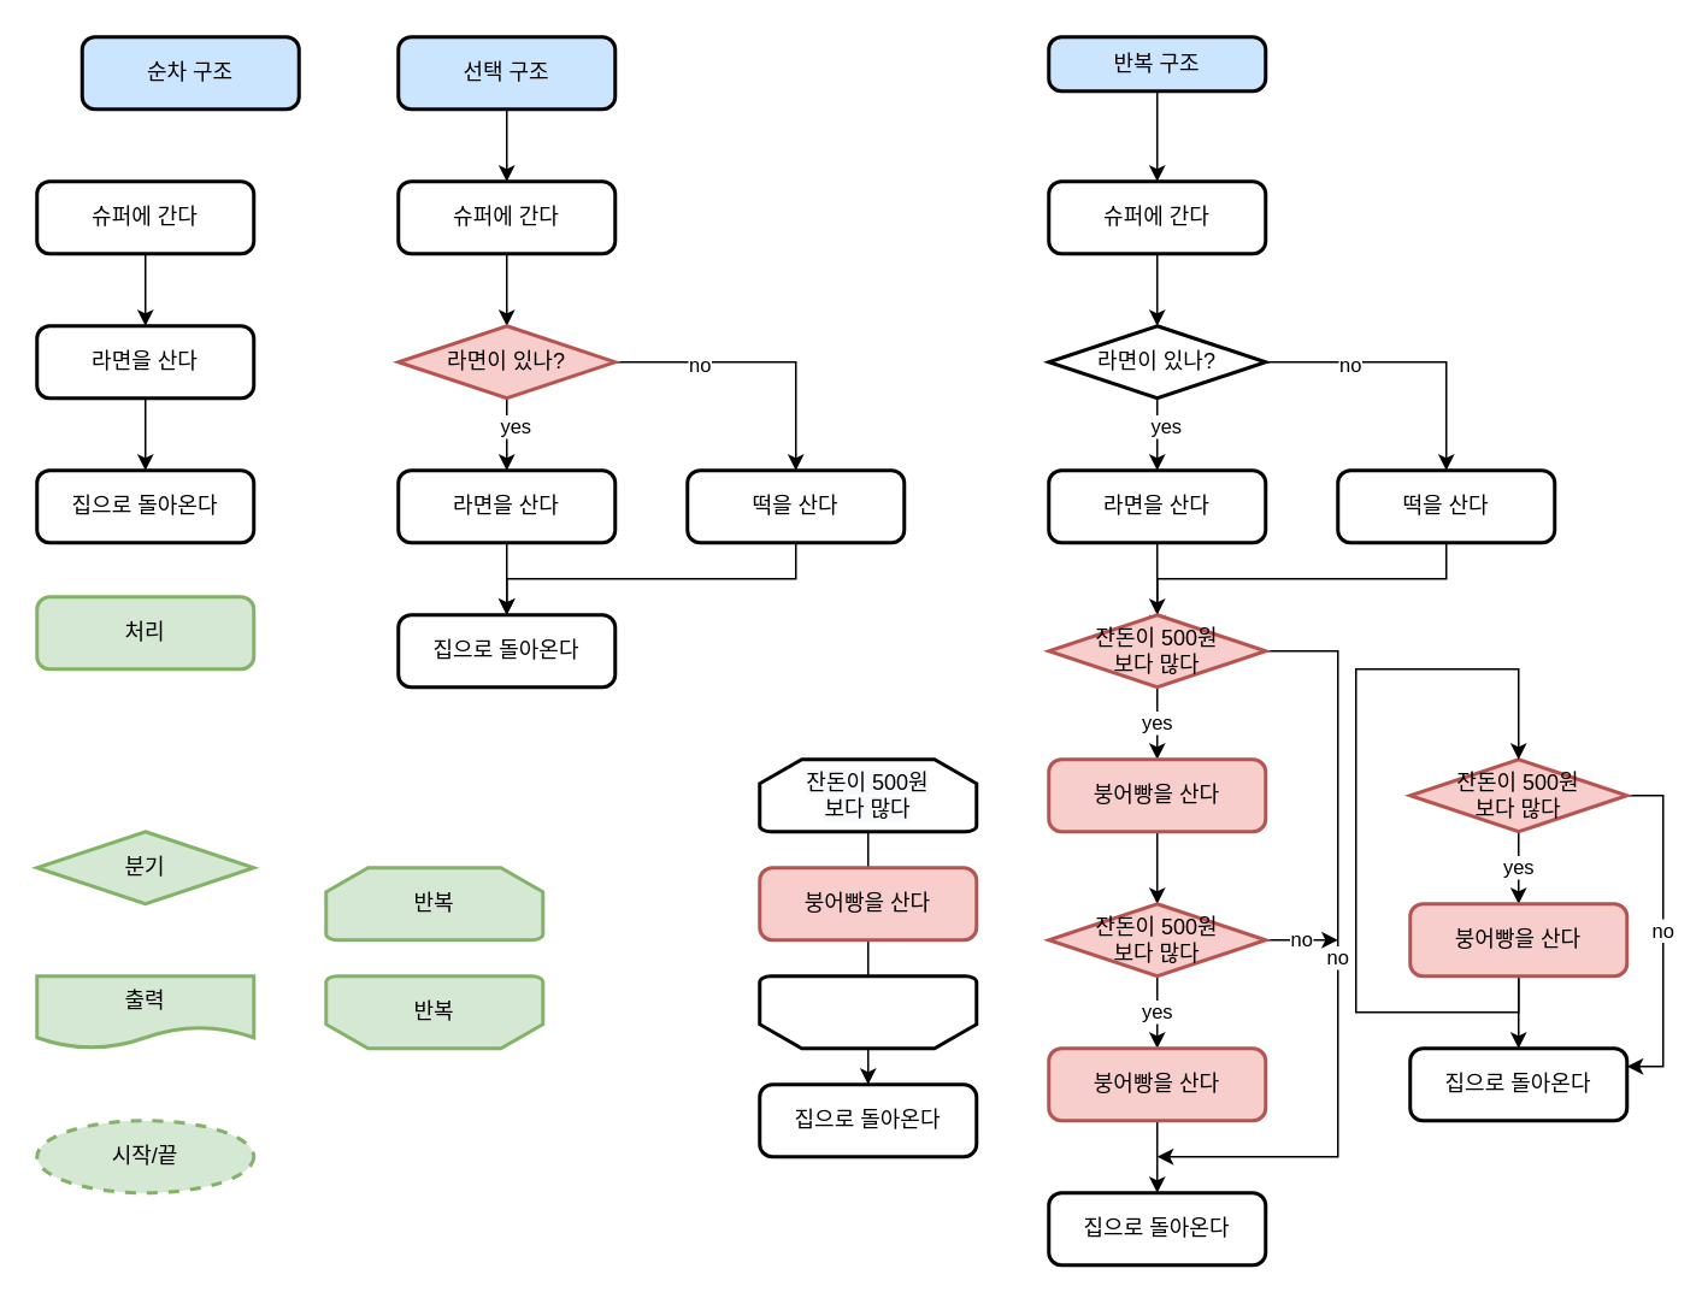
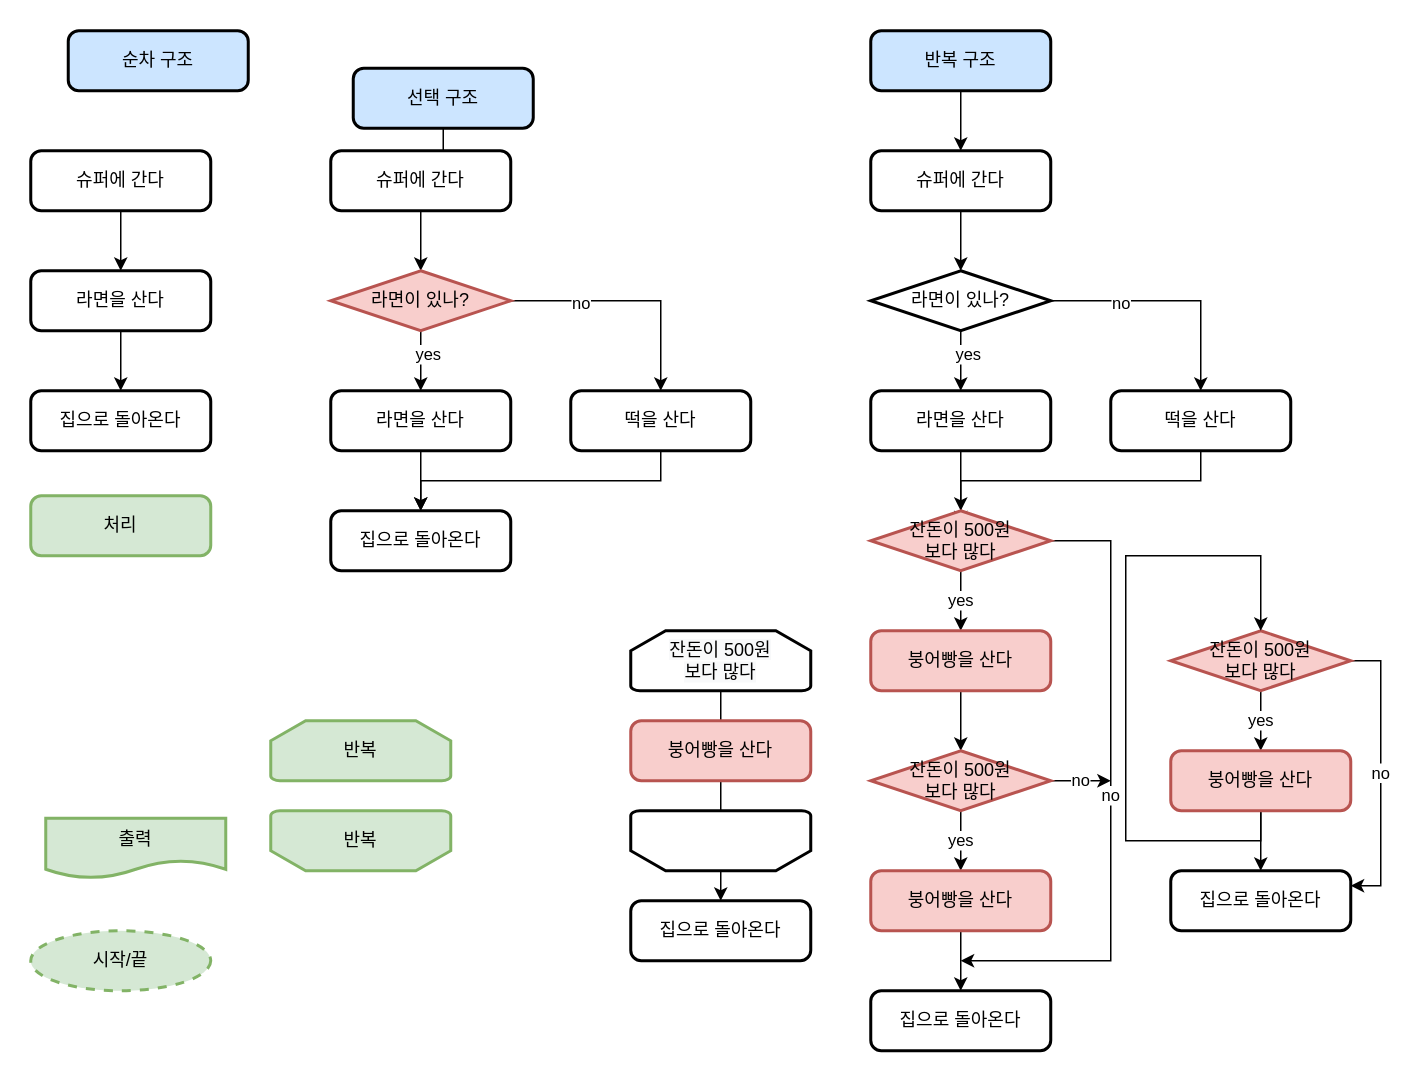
  <mxCell id="0" />
  <mxCell id="1" parent="0" />
  <mxCell id="2" style="edgeStyle=orthogonalEdgeStyle;rounded=0;orthogonalLoop=1;jettySize=auto;html=1;" edge="1" parent="1" source="3" target="5"><mxGeometry relative="1" as="geometry" /></mxCell>
  <mxCell id="3" value="슈퍼에 간다" style="rounded=1;whiteSpace=wrap;html=1;absoluteArcSize=1;arcSize=14;strokeWidth=2;" vertex="1" parent="1"><mxGeometry x="20" y="100" width="120" height="40" as="geometry" /></mxCell>
  <mxCell id="4" style="edgeStyle=orthogonalEdgeStyle;rounded=0;orthogonalLoop=1;jettySize=auto;html=1;entryX=0.5;entryY=0;entryDx=0;entryDy=0;" edge="1" parent="1" source="5" target="6"><mxGeometry relative="1" as="geometry" /></mxCell>
  <mxCell id="5" value="라면을 산다" style="rounded=1;whiteSpace=wrap;html=1;absoluteArcSize=1;arcSize=14;strokeWidth=2;" vertex="1" parent="1"><mxGeometry x="20" y="180" width="120" height="40" as="geometry" /></mxCell>
  <mxCell id="6" value="집으로 돌아온다" style="rounded=1;whiteSpace=wrap;html=1;absoluteArcSize=1;arcSize=14;strokeWidth=2;" vertex="1" parent="1"><mxGeometry x="20" y="260" width="120" height="40" as="geometry" /></mxCell>
  <mxCell id="7" value="순차 구조" style="rounded=1;whiteSpace=wrap;html=1;absoluteArcSize=1;arcSize=14;strokeWidth=2;fillColor=#CCE5FF;" vertex="1" parent="1"><mxGeometry x="45" y="20" width="120" height="40" as="geometry" /></mxCell>
  <mxCell id="8" value="" style="edgeStyle=orthogonalEdgeStyle;rounded=0;orthogonalLoop=1;jettySize=auto;html=1;" edge="1" parent="1" source="9" target="11"><mxGeometry relative="1" as="geometry" /></mxCell>
- <mxCell id="9" value="선택 구조" style="rounded=1;whiteSpace=wrap;html=1;absoluteArcSize=1;arcSize=14;strokeWidth=2;fillColor=#CCE5FF;" vertex="1" parent="1"><mxGeometry x="220" y="20" width="120" height="40" as="geometry" /></mxCell>
+ <mxCell id="9" value="선택 구조" style="rounded=1;whiteSpace=wrap;html=1;absoluteArcSize=1;arcSize=14;strokeWidth=2;fillColor=#CCE5FF;" vertex="1" parent="1"><mxGeometry x="235" y="45" width="120" height="40" as="geometry" /></mxCell>
  <mxCell id="10" value="" style="edgeStyle=orthogonalEdgeStyle;rounded=0;orthogonalLoop=1;jettySize=auto;html=1;" edge="1" parent="1" source="11" target="19"><mxGeometry relative="1" as="geometry" /></mxCell>
  <mxCell id="11" value="슈퍼에 간다" style="rounded=1;whiteSpace=wrap;html=1;absoluteArcSize=1;arcSize=14;strokeWidth=2;" vertex="1" parent="1"><mxGeometry x="220" y="100" width="120" height="40" as="geometry" /></mxCell>
  <mxCell id="12" style="edgeStyle=orthogonalEdgeStyle;rounded=0;orthogonalLoop=1;jettySize=auto;html=1;entryX=0.5;entryY=0;entryDx=0;entryDy=0;" edge="1" parent="1" source="13" target="14"><mxGeometry relative="1" as="geometry" /></mxCell>
  <mxCell id="13" value="라면을 산다" style="rounded=1;whiteSpace=wrap;html=1;absoluteArcSize=1;arcSize=14;strokeWidth=2;" vertex="1" parent="1"><mxGeometry x="220" y="260" width="120" height="40" as="geometry" /></mxCell>
  <mxCell id="14" value="집으로 돌아온다" style="rounded=1;whiteSpace=wrap;html=1;absoluteArcSize=1;arcSize=14;strokeWidth=2;" vertex="1" parent="1"><mxGeometry x="220" y="340" width="120" height="40" as="geometry" /></mxCell>
  <mxCell id="15" value="" style="edgeStyle=orthogonalEdgeStyle;rounded=0;orthogonalLoop=1;jettySize=auto;html=1;" edge="1" parent="1" source="19" target="13"><mxGeometry relative="1" as="geometry" /></mxCell>
  <mxCell id="16" value="yes" style="edgeLabel;html=1;align=center;verticalAlign=middle;resizable=0;points=[];" vertex="1" connectable="0" parent="15"><mxGeometry x="-0.275" y="4" relative="1" as="geometry"><mxPoint as="offset" /></mxGeometry></mxCell>
  <mxCell id="17" value="" style="edgeStyle=orthogonalEdgeStyle;rounded=0;orthogonalLoop=1;jettySize=auto;html=1;entryX=0.5;entryY=0;entryDx=0;entryDy=0;" edge="1" parent="1" source="19" target="21"><mxGeometry relative="1" as="geometry"><mxPoint x="440" y="200" as="targetPoint" /></mxGeometry></mxCell>
  <mxCell id="18" value="no" style="edgeLabel;html=1;align=center;verticalAlign=middle;resizable=0;points=[];" vertex="1" connectable="0" parent="17"><mxGeometry x="-0.425" relative="1" as="geometry"><mxPoint y="1" as="offset" /></mxGeometry></mxCell>
  <mxCell id="19" value="라면이 있나?" style="strokeWidth=2;html=1;shape=mxgraph.flowchart.decision;whiteSpace=wrap;fillColor=#f8cecc;strokeColor=#b85450;" vertex="1" parent="1"><mxGeometry x="220" y="180" width="120" height="40" as="geometry" /></mxCell>
  <mxCell id="20" style="edgeStyle=orthogonalEdgeStyle;rounded=0;orthogonalLoop=1;jettySize=auto;html=1;" edge="1" parent="1" source="21" target="14"><mxGeometry relative="1" as="geometry"><Array as="points"><mxPoint x="440" y="320" /><mxPoint x="280" y="320" /></Array></mxGeometry></mxCell>
  <mxCell id="21" value="떡을 산다" style="rounded=1;whiteSpace=wrap;html=1;absoluteArcSize=1;arcSize=14;strokeWidth=2;" vertex="1" parent="1"><mxGeometry x="380" y="260" width="120" height="40" as="geometry" /></mxCell>
  <mxCell id="22" value="" style="edgeStyle=orthogonalEdgeStyle;rounded=0;orthogonalLoop=1;jettySize=auto;html=1;" edge="1" parent="1" source="23" target="25"><mxGeometry relative="1" as="geometry" /></mxCell>
- <mxCell id="23" value="반복 구조" style="rounded=1;whiteSpace=wrap;html=1;absoluteArcSize=1;arcSize=14;strokeWidth=2;fillColor=#CCE5FF;" vertex="1" parent="1"><mxGeometry x="580" y="20" width="120" height="30" as="geometry" /></mxCell>
+ <mxCell id="23" value="반복 구조" style="rounded=1;whiteSpace=wrap;html=1;absoluteArcSize=1;arcSize=14;strokeWidth=2;fillColor=#CCE5FF;" vertex="1" parent="1"><mxGeometry x="580" y="20" width="120" height="40" as="geometry" /></mxCell>
  <mxCell id="24" value="" style="edgeStyle=orthogonalEdgeStyle;rounded=0;orthogonalLoop=1;jettySize=auto;html=1;" edge="1" parent="1" source="25" target="32"><mxGeometry relative="1" as="geometry" /></mxCell>
  <mxCell id="25" value="슈퍼에 간다" style="rounded=1;whiteSpace=wrap;html=1;absoluteArcSize=1;arcSize=14;strokeWidth=2;" vertex="1" parent="1"><mxGeometry x="580" y="100" width="120" height="40" as="geometry" /></mxCell>
  <mxCell id="26" value="" style="edgeStyle=orthogonalEdgeStyle;rounded=0;orthogonalLoop=1;jettySize=auto;html=1;" edge="1" parent="1" source="27" target="37"><mxGeometry relative="1" as="geometry" /></mxCell>
  <mxCell id="27" value="라면을 산다" style="rounded=1;whiteSpace=wrap;html=1;absoluteArcSize=1;arcSize=14;strokeWidth=2;" vertex="1" parent="1"><mxGeometry x="580" y="260" width="120" height="40" as="geometry" /></mxCell>
  <mxCell id="28" value="" style="edgeStyle=orthogonalEdgeStyle;rounded=0;orthogonalLoop=1;jettySize=auto;html=1;" edge="1" parent="1" source="32" target="27"><mxGeometry relative="1" as="geometry" /></mxCell>
  <mxCell id="29" value="yes" style="edgeLabel;html=1;align=center;verticalAlign=middle;resizable=0;points=[];" vertex="1" connectable="0" parent="28"><mxGeometry x="-0.275" y="4" relative="1" as="geometry"><mxPoint as="offset" /></mxGeometry></mxCell>
  <mxCell id="30" value="" style="edgeStyle=orthogonalEdgeStyle;rounded=0;orthogonalLoop=1;jettySize=auto;html=1;entryX=0.5;entryY=0;entryDx=0;entryDy=0;" edge="1" parent="1" source="32" target="34"><mxGeometry relative="1" as="geometry"><mxPoint x="800" y="200" as="targetPoint" /></mxGeometry></mxCell>
  <mxCell id="31" value="no" style="edgeLabel;html=1;align=center;verticalAlign=middle;resizable=0;points=[];" vertex="1" connectable="0" parent="30"><mxGeometry x="-0.425" relative="1" as="geometry"><mxPoint y="1" as="offset" /></mxGeometry></mxCell>
  <mxCell id="32" value="라면이 있나?" style="strokeWidth=2;html=1;shape=mxgraph.flowchart.decision;whiteSpace=wrap;" vertex="1" parent="1"><mxGeometry x="580" y="180" width="120" height="40" as="geometry" /></mxCell>
  <mxCell id="33" style="edgeStyle=orthogonalEdgeStyle;rounded=0;orthogonalLoop=1;jettySize=auto;html=1;" edge="1" parent="1" source="34"><mxGeometry relative="1" as="geometry"><Array as="points"><mxPoint x="800" y="320" /><mxPoint x="640" y="320" /></Array><mxPoint x="640" y="349" as="targetPoint" /></mxGeometry></mxCell>
  <mxCell id="34" value="떡을 산다" style="rounded=1;whiteSpace=wrap;html=1;absoluteArcSize=1;arcSize=14;strokeWidth=2;" vertex="1" parent="1"><mxGeometry x="740" y="260" width="120" height="40" as="geometry" /></mxCell>
  <mxCell id="35" value="yes" style="edgeStyle=orthogonalEdgeStyle;rounded=0;orthogonalLoop=1;jettySize=auto;html=1;" edge="1" parent="1" source="37" target="39"><mxGeometry relative="1" as="geometry" /></mxCell>
  <mxCell id="36" value="no" style="edgeStyle=orthogonalEdgeStyle;rounded=0;orthogonalLoop=1;jettySize=auto;html=1;" edge="1" parent="1" source="37"><mxGeometry relative="1" as="geometry"><mxPoint x="640" y="640" as="targetPoint" /><Array as="points"><mxPoint x="740" y="360" /><mxPoint x="740" y="640" /></Array></mxGeometry></mxCell>
  <mxCell id="37" value="잔돈이 500원&lt;br&gt;보다 많다" style="strokeWidth=2;html=1;shape=mxgraph.flowchart.decision;whiteSpace=wrap;fillColor=#f8cecc;strokeColor=#b85450;" vertex="1" parent="1"><mxGeometry x="580" y="340" width="120" height="40" as="geometry" /></mxCell>
  <mxCell id="38" value="" style="edgeStyle=orthogonalEdgeStyle;rounded=0;orthogonalLoop=1;jettySize=auto;html=1;" edge="1" parent="1" source="39" target="43"><mxGeometry relative="1" as="geometry" /></mxCell>
  <mxCell id="39" value="붕어빵을 산다" style="rounded=1;whiteSpace=wrap;html=1;absoluteArcSize=1;arcSize=14;strokeWidth=2;fillColor=#f8cecc;strokeColor=#b85450;" vertex="1" parent="1"><mxGeometry x="580" y="420" width="120" height="40" as="geometry" /></mxCell>
  <mxCell id="40" value="집으로 돌아온다" style="rounded=1;whiteSpace=wrap;html=1;absoluteArcSize=1;arcSize=14;strokeWidth=2;" vertex="1" parent="1"><mxGeometry x="580" y="660" width="120" height="40" as="geometry" /></mxCell>
  <mxCell id="41" value="yes" style="edgeStyle=orthogonalEdgeStyle;rounded=0;orthogonalLoop=1;jettySize=auto;html=1;" edge="1" parent="1" source="43" target="45"><mxGeometry relative="1" as="geometry" /></mxCell>
  <mxCell id="42" value="no" style="edgeStyle=orthogonalEdgeStyle;rounded=0;orthogonalLoop=1;jettySize=auto;html=1;" edge="1" parent="1" source="43"><mxGeometry relative="1" as="geometry"><mxPoint x="740" y="520" as="targetPoint" /></mxGeometry></mxCell>
  <mxCell id="43" value="잔돈이 500원&lt;br&gt;보다 많다" style="strokeWidth=2;html=1;shape=mxgraph.flowchart.decision;whiteSpace=wrap;fillColor=#f8cecc;strokeColor=#b85450;" vertex="1" parent="1"><mxGeometry x="580" y="500" width="120" height="40" as="geometry" /></mxCell>
  <mxCell id="44" value="" style="edgeStyle=orthogonalEdgeStyle;rounded=0;orthogonalLoop=1;jettySize=auto;html=1;" edge="1" parent="1" source="45" target="40"><mxGeometry relative="1" as="geometry" /></mxCell>
  <mxCell id="45" value="붕어빵을 산다" style="rounded=1;whiteSpace=wrap;html=1;absoluteArcSize=1;arcSize=14;strokeWidth=2;fillColor=#f8cecc;strokeColor=#b85450;" vertex="1" parent="1"><mxGeometry x="580" y="580" width="120" height="40" as="geometry" /></mxCell>
  <mxCell id="46" value="no" style="edgeStyle=orthogonalEdgeStyle;rounded=0;orthogonalLoop=1;jettySize=auto;html=1;entryX=1;entryY=0.25;entryDx=0;entryDy=0;" edge="1" parent="1" source="48" target="52"><mxGeometry relative="1" as="geometry"><Array as="points"><mxPoint x="920" y="440" /><mxPoint x="920" y="590" /></Array></mxGeometry></mxCell>
  <mxCell id="47" value="yes" style="edgeStyle=orthogonalEdgeStyle;rounded=0;orthogonalLoop=1;jettySize=auto;html=1;" edge="1" parent="1" source="48" target="51"><mxGeometry relative="1" as="geometry" /></mxCell>
  <mxCell id="48" value="잔돈이 500원&lt;br&gt;보다 많다" style="strokeWidth=2;html=1;shape=mxgraph.flowchart.decision;whiteSpace=wrap;fillColor=#f8cecc;strokeColor=#b85450;" vertex="1" parent="1"><mxGeometry x="780" y="420" width="120" height="40" as="geometry" /></mxCell>
  <mxCell id="49" style="edgeStyle=orthogonalEdgeStyle;rounded=0;orthogonalLoop=1;jettySize=auto;html=1;exitX=0.5;exitY=1;exitDx=0;exitDy=0;entryX=0.5;entryY=0;entryDx=0;entryDy=0;entryPerimeter=0;" edge="1" parent="1" source="51" target="48"><mxGeometry relative="1" as="geometry"><mxPoint x="850" y="410" as="targetPoint" /><Array as="points"><mxPoint x="840" y="560" /><mxPoint x="750" y="560" /><mxPoint x="750" y="370" /><mxPoint x="840" y="370" /></Array></mxGeometry></mxCell>
  <mxCell id="50" value="" style="edgeStyle=orthogonalEdgeStyle;rounded=0;orthogonalLoop=1;jettySize=auto;html=1;" edge="1" parent="1" source="51" target="52"><mxGeometry relative="1" as="geometry" /></mxCell>
  <mxCell id="51" value="붕어빵을 산다" style="rounded=1;whiteSpace=wrap;html=1;absoluteArcSize=1;arcSize=14;strokeWidth=2;fillColor=#f8cecc;strokeColor=#b85450;" vertex="1" parent="1"><mxGeometry x="780" y="500" width="120" height="40" as="geometry" /></mxCell>
  <mxCell id="52" value="집으로 돌아온다" style="rounded=1;whiteSpace=wrap;html=1;absoluteArcSize=1;arcSize=14;strokeWidth=2;" vertex="1" parent="1"><mxGeometry x="780" y="580" width="120" height="40" as="geometry" /></mxCell>
  <mxCell id="53" style="edgeStyle=orthogonalEdgeStyle;rounded=0;orthogonalLoop=1;jettySize=auto;html=1;" edge="1" parent="1" source="54" target="57"><mxGeometry relative="1" as="geometry" /></mxCell>
  <mxCell id="54" value="&lt;meta charset=&quot;utf-8&quot;&gt;&lt;span style=&quot;color: rgb(0, 0, 0); font-family: helvetica; font-size: 12px; font-style: normal; font-weight: 400; letter-spacing: normal; text-align: center; text-indent: 0px; text-transform: none; word-spacing: 0px; background-color: rgb(248, 249, 250); display: inline; float: none;&quot;&gt;잔돈이 500원&lt;/span&gt;&lt;br style=&quot;color: rgb(0, 0, 0); font-family: helvetica; font-size: 12px; font-style: normal; font-weight: 400; letter-spacing: normal; text-align: center; text-indent: 0px; text-transform: none; word-spacing: 0px; background-color: rgb(248, 249, 250);&quot;&gt;&lt;span style=&quot;color: rgb(0, 0, 0); font-family: helvetica; font-size: 12px; font-style: normal; font-weight: 400; letter-spacing: normal; text-align: center; text-indent: 0px; text-transform: none; word-spacing: 0px; background-color: rgb(248, 249, 250); display: inline; float: none;&quot;&gt;보다 많다&lt;/span&gt;" style="strokeWidth=2;html=1;shape=mxgraph.flowchart.loop_limit;whiteSpace=wrap;fillColor=#FFFFFF;" vertex="1" parent="1"><mxGeometry x="420" y="420" width="120" height="40" as="geometry" /></mxCell>
  <mxCell id="55" value="" style="strokeWidth=2;html=1;shape=mxgraph.flowchart.loop_limit;whiteSpace=wrap;fillColor=#FFFFFF;direction=west;" vertex="1" parent="1"><mxGeometry x="420" y="540" width="120" height="40" as="geometry" /></mxCell>
  <mxCell id="56" value="붕어빵을 산다" style="rounded=1;whiteSpace=wrap;html=1;absoluteArcSize=1;arcSize=14;strokeWidth=2;fillColor=#f8cecc;strokeColor=#b85450;" vertex="1" parent="1"><mxGeometry x="420" y="480" width="120" height="40" as="geometry" /></mxCell>
  <mxCell id="57" value="집으로 돌아온다" style="rounded=1;whiteSpace=wrap;html=1;absoluteArcSize=1;arcSize=14;strokeWidth=2;" vertex="1" parent="1"><mxGeometry x="420" y="600" width="120" height="40" as="geometry" /></mxCell>
  <mxCell id="58" value="처리" style="rounded=1;whiteSpace=wrap;html=1;absoluteArcSize=1;arcSize=14;strokeWidth=2;fillColor=#d5e8d4;strokeColor=#82b366;" vertex="1" parent="1"><mxGeometry x="20" y="330" width="120" height="40" as="geometry" /></mxCell>
  <mxCell id="59" value="&lt;font face=&quot;helvetica&quot;&gt;반복&lt;/font&gt;" style="strokeWidth=2;html=1;shape=mxgraph.flowchart.loop_limit;whiteSpace=wrap;fillColor=#d5e8d4;strokeColor=#82b366;" vertex="1" parent="1"><mxGeometry x="180" y="480" width="120" height="40" as="geometry" /></mxCell>
- <mxCell id="60" value="분기" style="strokeWidth=2;html=1;shape=mxgraph.flowchart.decision;whiteSpace=wrap;fillColor=#d5e8d4;strokeColor=#82b366;" vertex="1" parent="1"><mxGeometry x="20" y="460" width="120" height="40" as="geometry" /></mxCell>
- <mxCell id="61" value="출력" style="shape=document;whiteSpace=wrap;html=1;boundedLbl=1;strokeColor=#82b366;fillColor=#d5e8d4;strokeWidth=2;" vertex="1" parent="1"><mxGeometry x="20" y="540" width="120" height="40" as="geometry" /></mxCell>
+ <mxCell id="61" value="출력" style="shape=document;whiteSpace=wrap;html=1;boundedLbl=1;strokeColor=#82b366;fillColor=#d5e8d4;strokeWidth=2;" vertex="1" parent="1"><mxGeometry x="30" y="545" width="120" height="40" as="geometry" /></mxCell>
  <mxCell id="62" value="시작/끝" style="ellipse;whiteSpace=wrap;html=1;strokeColor=#82b366;strokeWidth=2;fillColor=#d5e8d4;dashed=1;" vertex="1" parent="1"><mxGeometry x="20" y="620" width="120" height="40" as="geometry" /></mxCell>
  <mxCell id="63" value="&lt;font face=&quot;helvetica&quot;&gt;반복&lt;/font&gt;" style="strokeWidth=2;html=1;shape=mxgraph.flowchart.loop_limit;whiteSpace=wrap;fillColor=#d5e8d4;strokeColor=#82b366;direction=west;" vertex="1" parent="1"><mxGeometry x="180" y="540" width="120" height="40" as="geometry" /></mxCell>
